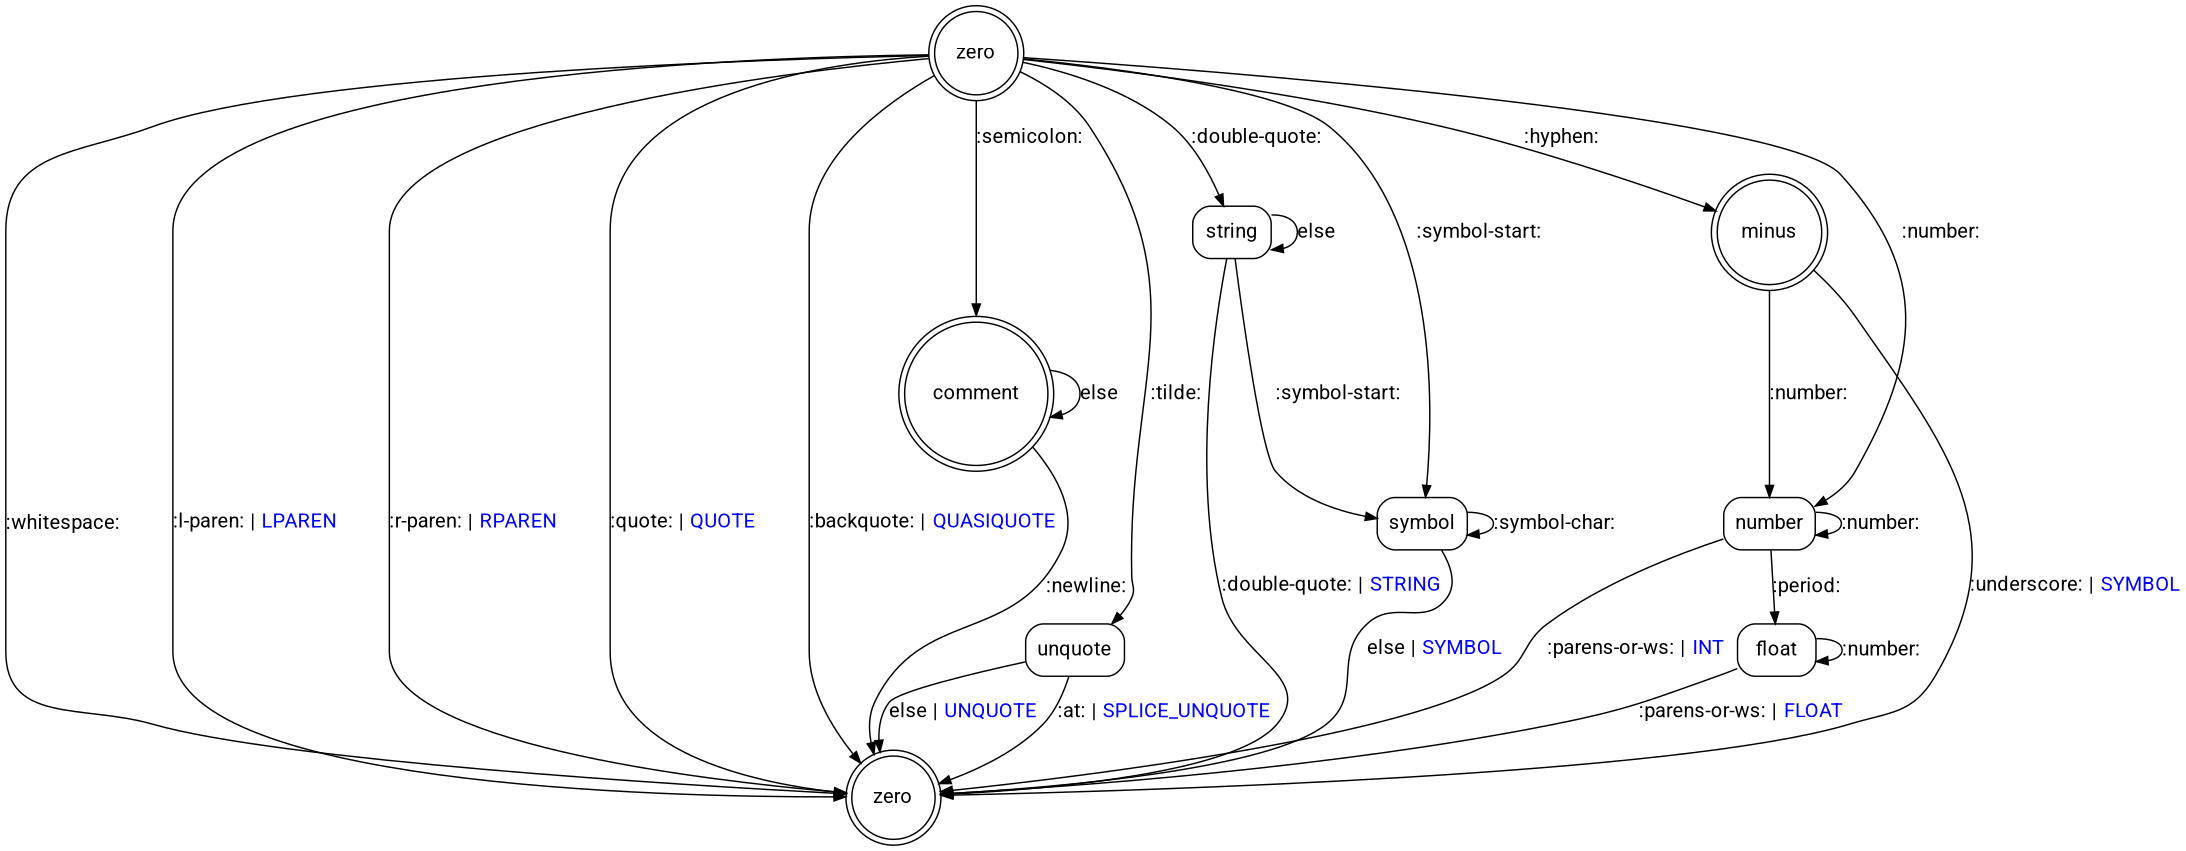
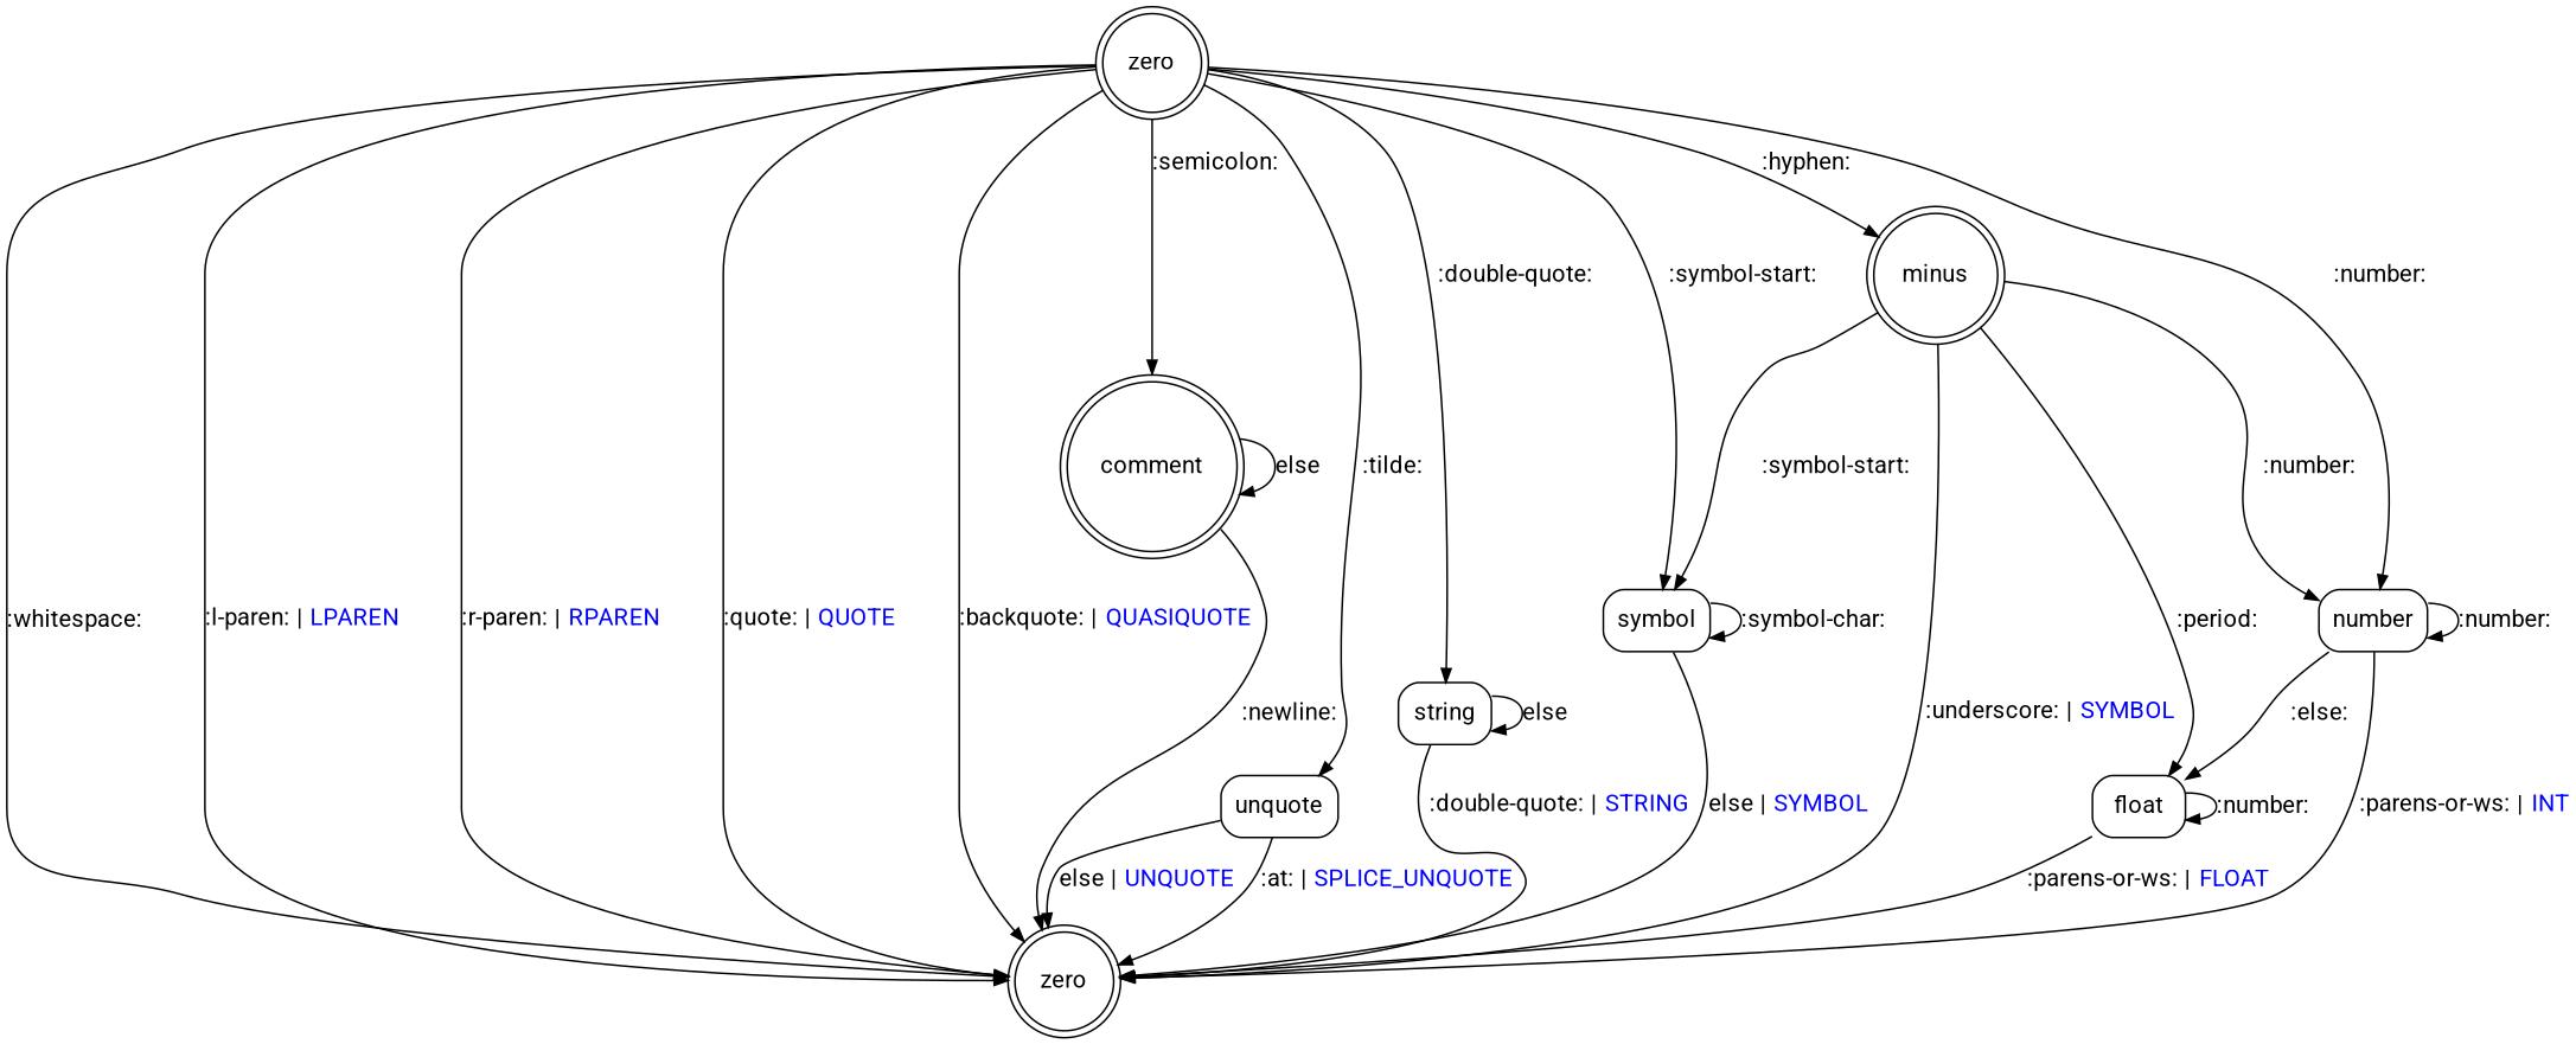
  digraph {
    fontname=roboto
    rankdir=TB
    splines=true
    node [fontname=roboto shape=box style=rounded]
    edge [arrowsize=0.8 concentrate=true fontname=roboto]
    n1 [label=zero shape=doublecircle style=""]
    n2 [label=zero shape=doublecircle style=""]
    comment [shape=doublecircle]
    unquote
    string
    number
    symbol
    minus [shape=doublecircle]
    float
    n1 -> n2 [label=":whitespace:"]
    n1 -> n2 [label=<:l-paren: | <font color="blue">LPAREN</font>>]
    n1 -> n2 [label=<:r-paren: | <font color="blue">RPAREN</font>>]
    n1 -> n2 [label=<:quote: | <font color="blue">QUOTE</font>>]
    n1 -> n2 [label=<:backquote: | <font color="blue">QUASIQUOTE</font>>]
    n1 -> comment [label=":semicolon:"]
    n1 -> unquote [label=":tilde:"]
    n1 -> string [label=":double-quote:"]
    n1 -> number [label=":number:"]
    n1 -> symbol [label=":symbol-start:"]
    n1 -> minus [label=":hyphen:"]
    comment -> n2 [label=":newline:"]
    comment -> comment [label=else]
    unquote -> n2 [label=<:at: | <font color="blue">SPLICE_UNQUOTE</font>>]
    unquote -> n2 [label=<else | <font color="blue">UNQUOTE</font>>]
    string -> n2 [label=<:double-quote: | <font color="blue">STRING</font>>]
    string -> string [label=else]
    number -> n2 [label=<:parens-or-ws: | <font color="blue">INT</font>>]
    number -> number [label=":number:"]
-   number -> float [label=":period:"]
+   number -> float [label=":else:"]
    symbol -> n2 [label=<else | <font color="blue">SYMBOL</font>>]
    symbol -> symbol [label=":symbol-char:"]
    minus -> n2 [label=<:underscore: | <font color="blue">SYMBOL</font>>]
    minus -> number [label=":number:"]
-   string -> symbol [label=":symbol-start:"]
+   minus -> symbol [label=":symbol-start:"]
+   minus -> float [label=":period:"]
    float -> n2 [label=<:parens-or-ws: | <font color="blue">FLOAT</font>>]
    float -> float [label=":number:"]
  }
